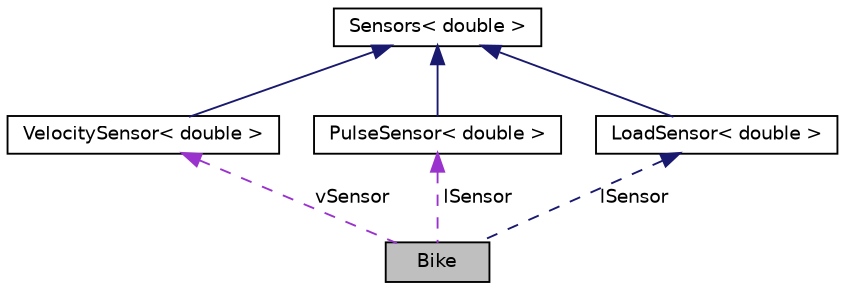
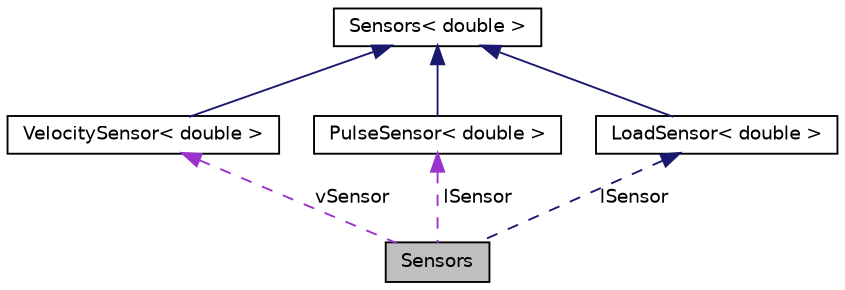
  digraph {
    node [color=black fillcolor=white fontname=Helvetica fontsize=10 shape=record style=filled]
    edge [color=midnightblue dir=back fontname=Helvetica fontsize=10 labelfontname=Helvetica labelfontsize=10 style=dashed]
-   n1 [fillcolor=grey75 fontcolor=black height=0.2 label=Bike width=0.4]
+   n1 [fillcolor=grey75 fontcolor=black height=0.2 label=Sensors width=0.4]
    n2 [height=0.2 label="VelocitySensor\< double \>" width=0.4]
    n3 [height=0.2 label="Sensors\< double \>" width=0.4]
    n4 [height=0.2 label="PulseSensor\< double \>" width=0.4]
    n5 [height=0.2 label="LoadSensor\< double \>" width=0.4]
    n2 -> n1 [color=darkorchid3 label=" vSensor"]
    n3 -> n2 [style=solid]
    n3 -> n4 [style=solid]
    n3 -> n5 [style=solid]
    n4 -> n1 [color=darkorchid3 label=" lSensor"]
    n5 -> n1 [label=" lSensor"]
  }
